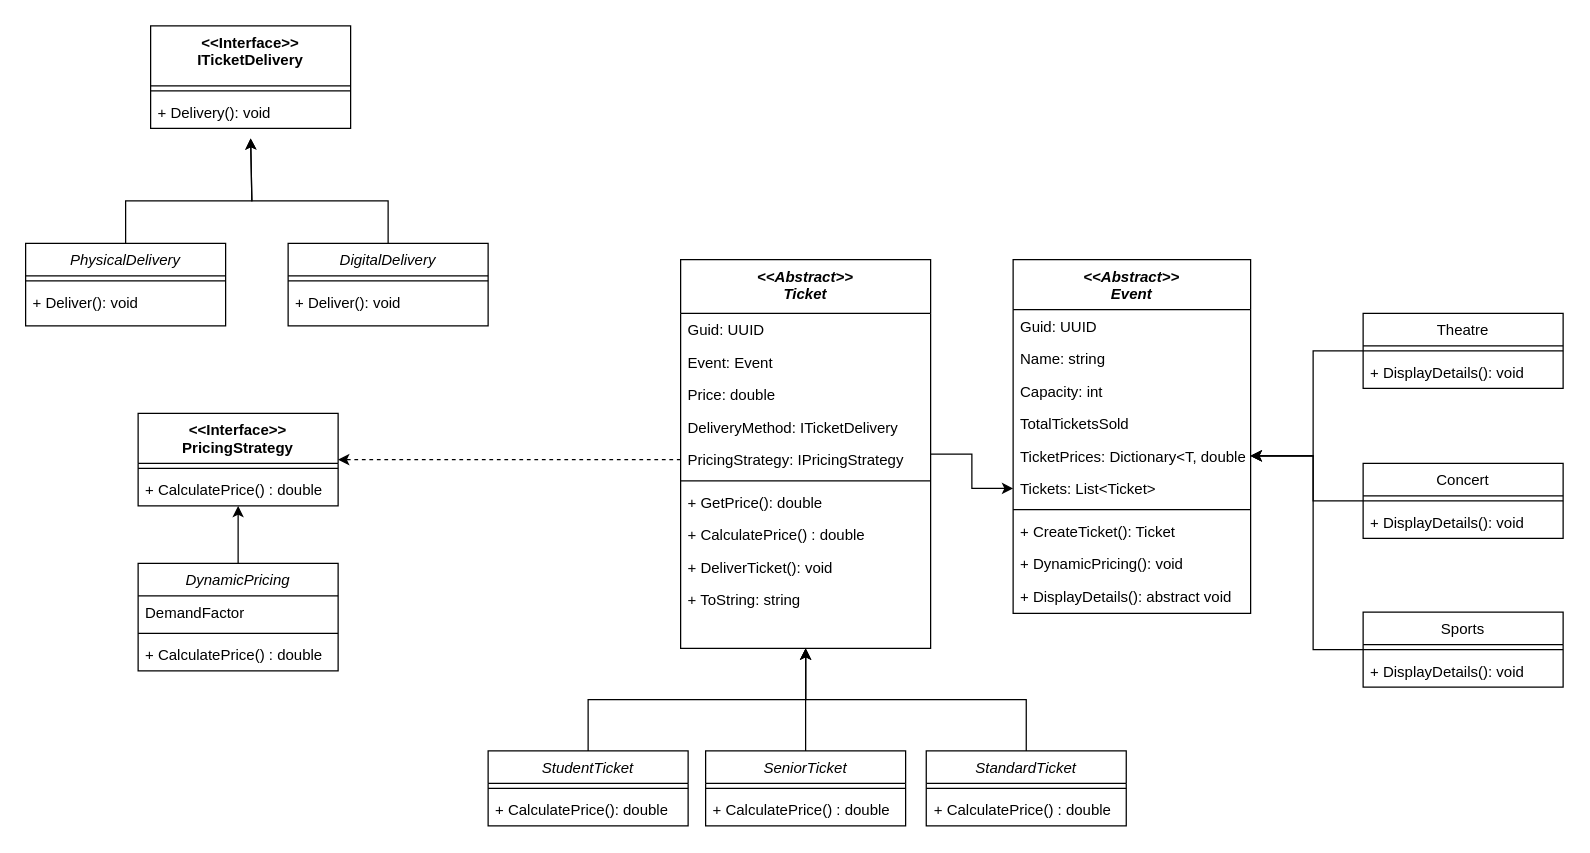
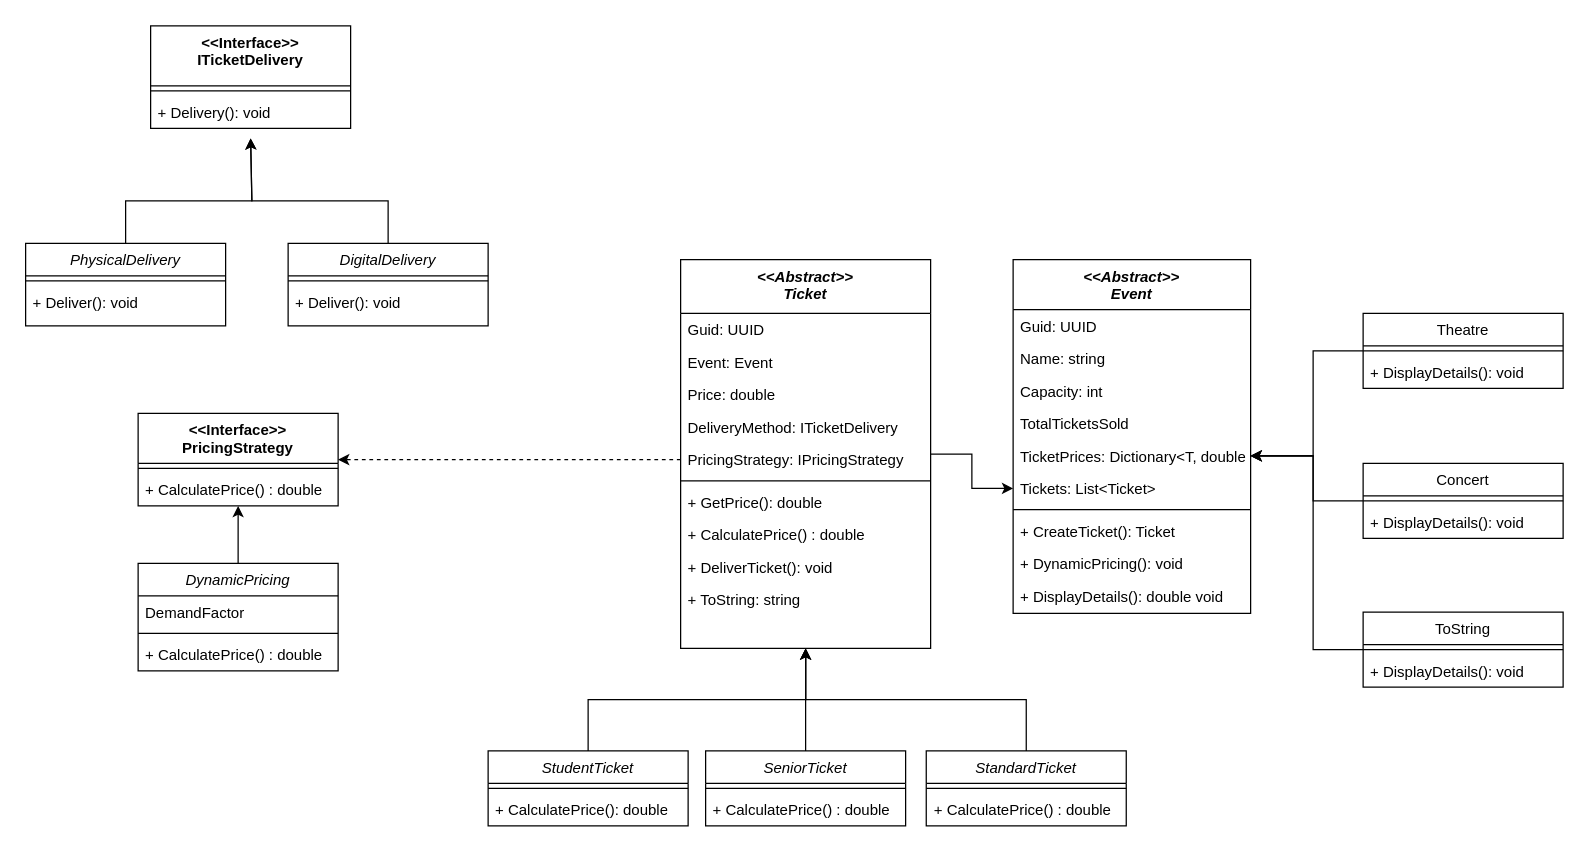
  <mxCell id="0" />
  <mxCell id="1" parent="0" />
  <mxCell id="2" value="&lt;&lt;Abstract&gt;&gt;&#10;Event" style="swimlane;fontStyle=3;align=center;verticalAlign=top;childLayout=stackLayout;horizontal=1;startSize=40;horizontalStack=0;resizeParent=1;resizeLast=0;collapsible=1;marginBottom=0;rounded=0;shadow=0;strokeWidth=1;" vertex="1" parent="1"><mxGeometry x="810" y="207" width="190" height="283" as="geometry"><mxRectangle x="230" y="140" width="160" height="26" as="alternateBounds" /></mxGeometry></mxCell>
  <mxCell id="3" value="Guid: UUID" style="text;align=left;verticalAlign=top;spacingLeft=4;spacingRight=4;overflow=hidden;rotatable=0;points=[[0,0.5],[1,0.5]];portConstraint=eastwest;" vertex="1" parent="2"><mxGeometry y="40" width="190" height="26" as="geometry" /></mxCell>
  <mxCell id="4" value="Name: string" style="text;align=left;verticalAlign=top;spacingLeft=4;spacingRight=4;overflow=hidden;rotatable=0;points=[[0,0.5],[1,0.5]];portConstraint=eastwest;" vertex="1" parent="2"><mxGeometry y="66" width="190" height="26" as="geometry" /></mxCell>
  <mxCell id="5" value="Capacity: int" style="text;align=left;verticalAlign=top;spacingLeft=4;spacingRight=4;overflow=hidden;rotatable=0;points=[[0,0.5],[1,0.5]];portConstraint=eastwest;" vertex="1" parent="2"><mxGeometry y="92" width="190" height="26" as="geometry" /></mxCell>
  <mxCell id="6" value="TotalTicketsSold" style="text;align=left;verticalAlign=top;spacingLeft=4;spacingRight=4;overflow=hidden;rotatable=0;points=[[0,0.5],[1,0.5]];portConstraint=eastwest;" vertex="1" parent="2"><mxGeometry y="118" width="190" height="26" as="geometry" /></mxCell>
  <mxCell id="7" value="TicketPrices: Dictionary&lt;T, double&gt;" style="text;align=left;verticalAlign=top;spacingLeft=4;spacingRight=4;overflow=hidden;rotatable=0;points=[[0,0.5],[1,0.5]];portConstraint=eastwest;" vertex="1" parent="2"><mxGeometry y="144" width="190" height="26" as="geometry" /></mxCell>
  <mxCell id="8" value="Tickets: List&lt;Ticket&gt;" style="text;align=left;verticalAlign=top;spacingLeft=4;spacingRight=4;overflow=hidden;rotatable=0;points=[[0,0.5],[1,0.5]];portConstraint=eastwest;" vertex="1" parent="2"><mxGeometry y="170" width="190" height="26" as="geometry" /></mxCell>
  <mxCell id="9" value="" style="line;html=1;strokeWidth=1;align=left;verticalAlign=middle;spacingTop=-1;spacingLeft=3;spacingRight=3;rotatable=0;labelPosition=right;points=[];portConstraint=eastwest;" vertex="1" parent="2"><mxGeometry y="196" width="190" height="8" as="geometry" /></mxCell>
  <mxCell id="10" value="+ CreateTicket(): Ticket" style="text;align=left;verticalAlign=top;spacingLeft=4;spacingRight=4;overflow=hidden;rotatable=0;points=[[0,0.5],[1,0.5]];portConstraint=eastwest;" vertex="1" parent="2"><mxGeometry y="204" width="190" height="26" as="geometry" /></mxCell>
  <mxCell id="11" value="+ DynamicPricing(): void" style="text;align=left;verticalAlign=top;spacingLeft=4;spacingRight=4;overflow=hidden;rotatable=0;points=[[0,0.5],[1,0.5]];portConstraint=eastwest;" vertex="1" parent="2"><mxGeometry y="230" width="190" height="26" as="geometry" /></mxCell>
- <mxCell id="12" value="+ DisplayDetails(): abstract void" style="text;align=left;verticalAlign=top;spacingLeft=4;spacingRight=4;overflow=hidden;rotatable=0;points=[[0,0.5],[1,0.5]];portConstraint=eastwest;" vertex="1" parent="2"><mxGeometry y="256" width="190" height="26" as="geometry" /></mxCell>
+ <mxCell id="12" value="+ DisplayDetails(): double void" style="text;align=left;verticalAlign=top;spacingLeft=4;spacingRight=4;overflow=hidden;rotatable=0;points=[[0,0.5],[1,0.5]];portConstraint=eastwest;" vertex="1" parent="2"><mxGeometry y="256" width="190" height="26" as="geometry" /></mxCell>
  <mxCell id="13" style="edgeStyle=orthogonalEdgeStyle;rounded=0;orthogonalLoop=1;jettySize=auto;html=1;entryX=1;entryY=0.5;entryDx=0;entryDy=0;" edge="1" parent="1" source="14"><mxGeometry relative="1" as="geometry"><mxPoint x="1000" y="364" as="targetPoint" /><Array as="points"><mxPoint x="1050" y="400" /><mxPoint x="1050" y="364" /></Array></mxGeometry></mxCell>
  <mxCell id="14" value="Concert" style="swimlane;fontStyle=0;align=center;verticalAlign=top;childLayout=stackLayout;horizontal=1;startSize=26;horizontalStack=0;resizeParent=1;resizeLast=0;collapsible=1;marginBottom=0;rounded=0;shadow=0;strokeWidth=1;" vertex="1" parent="1"><mxGeometry x="1090" y="370" width="160" height="60" as="geometry"><mxRectangle x="130" y="380" width="160" height="26" as="alternateBounds" /></mxGeometry></mxCell>
  <mxCell id="15" value="" style="line;html=1;strokeWidth=1;align=left;verticalAlign=middle;spacingTop=-1;spacingLeft=3;spacingRight=3;rotatable=0;labelPosition=right;points=[];portConstraint=eastwest;" vertex="1" parent="14"><mxGeometry y="26" width="160" height="8" as="geometry" /></mxCell>
  <mxCell id="16" value="+ DisplayDetails(): void" style="text;align=left;verticalAlign=top;spacingLeft=4;spacingRight=4;overflow=hidden;rotatable=0;points=[[0,0.5],[1,0.5]];portConstraint=eastwest;" vertex="1" parent="14"><mxGeometry y="34" width="160" height="26" as="geometry" /></mxCell>
  <mxCell id="17" style="edgeStyle=orthogonalEdgeStyle;rounded=0;orthogonalLoop=1;jettySize=auto;html=1;entryX=1;entryY=0.5;entryDx=0;entryDy=0;" edge="1" parent="1" source="18"><mxGeometry relative="1" as="geometry"><mxPoint x="1000" y="364" as="targetPoint" /><Array as="points"><mxPoint x="1050" y="519" /><mxPoint x="1050" y="364" /></Array></mxGeometry></mxCell>
- <mxCell id="18" value="Sports" style="swimlane;fontStyle=0;align=center;verticalAlign=top;childLayout=stackLayout;horizontal=1;startSize=26;horizontalStack=0;resizeParent=1;resizeLast=0;collapsible=1;marginBottom=0;rounded=0;shadow=0;strokeWidth=1;" vertex="1" parent="1"><mxGeometry x="1090" y="489" width="160" height="60" as="geometry"><mxRectangle x="340" y="380" width="170" height="26" as="alternateBounds" /></mxGeometry></mxCell>
+ <mxCell id="18" value="ToString" style="swimlane;fontStyle=0;align=center;verticalAlign=top;childLayout=stackLayout;horizontal=1;startSize=26;horizontalStack=0;resizeParent=1;resizeLast=0;collapsible=1;marginBottom=0;rounded=0;shadow=0;strokeWidth=1;" vertex="1" parent="1"><mxGeometry x="1090" y="489" width="160" height="60" as="geometry"><mxRectangle x="340" y="380" width="170" height="26" as="alternateBounds" /></mxGeometry></mxCell>
  <mxCell id="19" value="" style="line;html=1;strokeWidth=1;align=left;verticalAlign=middle;spacingTop=-1;spacingLeft=3;spacingRight=3;rotatable=0;labelPosition=right;points=[];portConstraint=eastwest;" vertex="1" parent="18"><mxGeometry y="26" width="160" height="8" as="geometry" /></mxCell>
  <mxCell id="20" value="+ DisplayDetails(): void" style="text;align=left;verticalAlign=top;spacingLeft=4;spacingRight=4;overflow=hidden;rotatable=0;points=[[0,0.5],[1,0.5]];portConstraint=eastwest;" vertex="1" parent="18"><mxGeometry y="34" width="160" height="26" as="geometry" /></mxCell>
  <mxCell id="21" style="edgeStyle=orthogonalEdgeStyle;rounded=0;orthogonalLoop=1;jettySize=auto;html=1;entryX=1;entryY=0.5;entryDx=0;entryDy=0;" edge="1" parent="1" source="22"><mxGeometry relative="1" as="geometry"><mxPoint x="1000" y="364" as="targetPoint" /><Array as="points"><mxPoint x="1050" y="280" /><mxPoint x="1050" y="364" /></Array></mxGeometry></mxCell>
  <mxCell id="22" value="Theatre" style="swimlane;fontStyle=0;align=center;verticalAlign=top;childLayout=stackLayout;horizontal=1;startSize=26;horizontalStack=0;resizeParent=1;resizeLast=0;collapsible=1;marginBottom=0;rounded=0;shadow=0;strokeWidth=1;" vertex="1" parent="1"><mxGeometry x="1090" width="160" height="60" as="geometry" y="250"><mxRectangle x="130" y="380" width="160" height="26" as="alternateBounds" /></mxGeometry></mxCell>
  <mxCell id="23" value="" style="line;html=1;strokeWidth=1;align=left;verticalAlign=middle;spacingTop=-1;spacingLeft=3;spacingRight=3;rotatable=0;labelPosition=right;points=[];portConstraint=eastwest;" vertex="1" parent="22"><mxGeometry y="26" width="160" height="8" as="geometry" /></mxCell>
  <mxCell id="24" value="+ DisplayDetails(): void" style="text;align=left;verticalAlign=top;spacingLeft=4;spacingRight=4;overflow=hidden;rotatable=0;points=[[0,0.5],[1,0.5]];portConstraint=eastwest;" vertex="1" parent="22"><mxGeometry y="34" width="160" height="26" as="geometry" /></mxCell>
  <mxCell id="25" style="edgeStyle=orthogonalEdgeStyle;rounded=0;orthogonalLoop=1;jettySize=auto;html=1;" edge="1" parent="1" source="26"><mxGeometry relative="1" as="geometry"><mxPoint x="200" y="110" as="targetPoint" /><Array as="points"><mxPoint x="100" y="160" /><mxPoint x="201" y="160" /></Array></mxGeometry></mxCell>
  <mxCell id="26" value="PhysicalDelivery" style="swimlane;fontStyle=2;align=center;verticalAlign=top;childLayout=stackLayout;horizontal=1;startSize=26;horizontalStack=0;resizeParent=1;resizeLast=0;collapsible=1;marginBottom=0;rounded=0;shadow=0;strokeWidth=1;" vertex="1" parent="1"><mxGeometry x="20" y="194" width="160" height="66" as="geometry"><mxRectangle x="230" y="140" width="160" height="26" as="alternateBounds" /></mxGeometry></mxCell>
  <mxCell id="27" value="" style="line;html=1;strokeWidth=1;align=left;verticalAlign=middle;spacingTop=-1;spacingLeft=3;spacingRight=3;rotatable=0;labelPosition=right;points=[];portConstraint=eastwest;" vertex="1" parent="26"><mxGeometry y="26" width="160" height="8" as="geometry" /></mxCell>
  <mxCell id="28" value="+ Deliver(): void" style="text;align=left;verticalAlign=top;spacingLeft=4;spacingRight=4;overflow=hidden;rotatable=0;points=[[0,0.5],[1,0.5]];portConstraint=eastwest;" vertex="1" parent="26"><mxGeometry y="34" width="160" height="26" as="geometry" /></mxCell>
  <mxCell id="29" style="edgeStyle=orthogonalEdgeStyle;rounded=0;orthogonalLoop=1;jettySize=auto;html=1;" edge="1" parent="1" source="30"><mxGeometry relative="1" as="geometry"><mxPoint x="200" y="110" as="targetPoint" /><Array as="points"><mxPoint x="310" y="160" /><mxPoint x="201" y="160" /></Array></mxGeometry></mxCell>
  <mxCell id="30" value="DigitalDelivery" style="swimlane;fontStyle=2;align=center;verticalAlign=top;childLayout=stackLayout;horizontal=1;startSize=26;horizontalStack=0;resizeParent=1;resizeLast=0;collapsible=1;marginBottom=0;rounded=0;shadow=0;strokeWidth=1;" vertex="1" parent="1"><mxGeometry x="230" y="194" width="160" height="66" as="geometry"><mxRectangle x="230" y="140" width="160" height="26" as="alternateBounds" /></mxGeometry></mxCell>
  <mxCell id="31" value="" style="line;html=1;strokeWidth=1;align=left;verticalAlign=middle;spacingTop=-1;spacingLeft=3;spacingRight=3;rotatable=0;labelPosition=right;points=[];portConstraint=eastwest;" vertex="1" parent="30"><mxGeometry y="26" width="160" height="8" as="geometry" /></mxCell>
  <mxCell id="32" value="+ Deliver(): void" style="text;align=left;verticalAlign=top;spacingLeft=4;spacingRight=4;overflow=hidden;rotatable=0;points=[[0,0.5],[1,0.5]];portConstraint=eastwest;" vertex="1" parent="30"><mxGeometry y="34" width="160" height="26" as="geometry" /></mxCell>
  <mxCell id="33" value="&amp;lt;&amp;lt;Interface&amp;gt;&amp;gt;&lt;div&gt;ITicketDelivery&lt;/div&gt;" style="swimlane;fontStyle=1;align=center;verticalAlign=top;childLayout=stackLayout;horizontal=1;startSize=48;horizontalStack=0;resizeParent=1;resizeParentMax=0;resizeLast=0;collapsible=1;marginBottom=0;whiteSpace=wrap;html=1;" vertex="1" parent="1"><mxGeometry x="120" y="20" width="160" height="82" as="geometry" /></mxCell>
  <mxCell id="34" value="" style="line;strokeWidth=1;fillColor=none;align=left;verticalAlign=middle;spacingTop=-1;spacingLeft=3;spacingRight=3;rotatable=0;labelPosition=right;points=[];portConstraint=eastwest;strokeColor=inherit;" vertex="1" parent="33"><mxGeometry y="48" width="160" height="8" as="geometry" /></mxCell>
  <mxCell id="35" value="+ Delivery(): void" style="text;strokeColor=none;fillColor=none;align=left;verticalAlign=top;spacingLeft=4;spacingRight=4;overflow=hidden;rotatable=0;points=[[0,0.5],[1,0.5]];portConstraint=eastwest;whiteSpace=wrap;html=1;" vertex="1" parent="33"><mxGeometry y="56" width="160" height="26" as="geometry" /></mxCell>
  <mxCell id="36" value="&amp;lt;&amp;lt;Interface&amp;gt;&amp;gt;&lt;div&gt;PricingStrategy&lt;/div&gt;" style="swimlane;fontStyle=1;align=center;verticalAlign=top;childLayout=stackLayout;horizontal=1;startSize=40;horizontalStack=0;resizeParent=1;resizeParentMax=0;resizeLast=0;collapsible=1;marginBottom=0;whiteSpace=wrap;html=1;" vertex="1" parent="1"><mxGeometry x="110" y="330" width="160" height="74" as="geometry" /></mxCell>
  <mxCell id="37" value="" style="line;strokeWidth=1;fillColor=none;align=left;verticalAlign=middle;spacingTop=-1;spacingLeft=3;spacingRight=3;rotatable=0;labelPosition=right;points=[];portConstraint=eastwest;strokeColor=inherit;" vertex="1" parent="36"><mxGeometry y="40" width="160" height="8" as="geometry" /></mxCell>
  <mxCell id="38" value="+ CalculatePrice() : double" style="text;strokeColor=none;fillColor=none;align=left;verticalAlign=top;spacingLeft=4;spacingRight=4;overflow=hidden;rotatable=0;points=[[0,0.5],[1,0.5]];portConstraint=eastwest;whiteSpace=wrap;html=1;" vertex="1" parent="36"><mxGeometry y="48" width="160" height="26" as="geometry" /></mxCell>
  <mxCell id="39" style="edgeStyle=orthogonalEdgeStyle;rounded=0;orthogonalLoop=1;jettySize=auto;html=1;" edge="1" parent="1" source="40" target="38"><mxGeometry relative="1" as="geometry"><mxPoint x="190" y="410" as="targetPoint" /><Array as="points"><mxPoint x="190" y="410" /><mxPoint x="190" y="410" /></Array></mxGeometry></mxCell>
  <mxCell id="40" value="DynamicPricing" style="swimlane;fontStyle=2;align=center;verticalAlign=top;childLayout=stackLayout;horizontal=1;startSize=26;horizontalStack=0;resizeParent=1;resizeLast=0;collapsible=1;marginBottom=0;rounded=0;shadow=0;strokeWidth=1;" vertex="1" parent="1"><mxGeometry x="110" y="450" width="160" height="86" as="geometry"><mxRectangle x="230" y="140" width="160" height="26" as="alternateBounds" /></mxGeometry></mxCell>
  <mxCell id="41" value="DemandFactor" style="text;align=left;verticalAlign=top;spacingLeft=4;spacingRight=4;overflow=hidden;rotatable=0;points=[[0,0.5],[1,0.5]];portConstraint=eastwest;" vertex="1" parent="40"><mxGeometry y="26" width="160" height="26" as="geometry" /></mxCell>
  <mxCell id="42" value="" style="line;html=1;strokeWidth=1;align=left;verticalAlign=middle;spacingTop=-1;spacingLeft=3;spacingRight=3;rotatable=0;labelPosition=right;points=[];portConstraint=eastwest;" vertex="1" parent="40"><mxGeometry y="52" width="160" height="8" as="geometry" /></mxCell>
  <mxCell id="43" value="+ CalculatePrice() : double" style="text;strokeColor=none;fillColor=none;align=left;verticalAlign=top;spacingLeft=4;spacingRight=4;overflow=hidden;rotatable=0;points=[[0,0.5],[1,0.5]];portConstraint=eastwest;whiteSpace=wrap;html=1;" vertex="1" parent="40"><mxGeometry y="60" width="160" height="26" as="geometry" /></mxCell>
  <mxCell id="44" style="edgeStyle=orthogonalEdgeStyle;rounded=0;orthogonalLoop=1;jettySize=auto;html=1;entryX=0.5;entryY=1;entryDx=0;entryDy=0;" edge="1" parent="1" source="45" target="57"><mxGeometry relative="1" as="geometry" /></mxCell>
  <mxCell id="45" value="StudentTicket" style="swimlane;fontStyle=2;align=center;verticalAlign=top;childLayout=stackLayout;horizontal=1;startSize=26;horizontalStack=0;resizeParent=1;resizeLast=0;collapsible=1;marginBottom=0;rounded=0;shadow=0;strokeWidth=1;" vertex="1" parent="1"><mxGeometry x="390" y="600" width="160" height="60" as="geometry"><mxRectangle x="230" y="140" width="160" height="26" as="alternateBounds" /></mxGeometry></mxCell>
  <mxCell id="46" value="" style="line;html=1;strokeWidth=1;align=left;verticalAlign=middle;spacingTop=-1;spacingLeft=3;spacingRight=3;rotatable=0;labelPosition=right;points=[];portConstraint=eastwest;" vertex="1" parent="45"><mxGeometry y="26" width="160" height="8" as="geometry" /></mxCell>
  <mxCell id="47" value="+ CalculatePrice(): double" style="text;strokeColor=none;fillColor=none;align=left;verticalAlign=top;spacingLeft=4;spacingRight=4;overflow=hidden;rotatable=0;points=[[0,0.5],[1,0.5]];portConstraint=eastwest;whiteSpace=wrap;html=1;" vertex="1" parent="45"><mxGeometry y="34" width="160" height="26" as="geometry" /></mxCell>
  <mxCell id="48" style="edgeStyle=orthogonalEdgeStyle;rounded=0;orthogonalLoop=1;jettySize=auto;html=1;entryX=0.5;entryY=1;entryDx=0;entryDy=0;" edge="1" parent="1" source="49" target="57"><mxGeometry relative="1" as="geometry" /></mxCell>
  <mxCell id="49" value="SeniorTicket" style="swimlane;fontStyle=2;align=center;verticalAlign=top;childLayout=stackLayout;horizontal=1;startSize=26;horizontalStack=0;resizeParent=1;resizeLast=0;collapsible=1;marginBottom=0;rounded=0;shadow=0;strokeWidth=1;" vertex="1" parent="1"><mxGeometry x="564" y="600" width="160" height="60" as="geometry"><mxRectangle x="230" y="140" width="160" height="26" as="alternateBounds" /></mxGeometry></mxCell>
  <mxCell id="50" value="" style="line;html=1;strokeWidth=1;align=left;verticalAlign=middle;spacingTop=-1;spacingLeft=3;spacingRight=3;rotatable=0;labelPosition=right;points=[];portConstraint=eastwest;" vertex="1" parent="49"><mxGeometry y="26" width="160" height="8" as="geometry" /></mxCell>
  <mxCell id="51" value="+ CalculatePrice() : double" style="text;strokeColor=none;fillColor=none;align=left;verticalAlign=top;spacingLeft=4;spacingRight=4;overflow=hidden;rotatable=0;points=[[0,0.5],[1,0.5]];portConstraint=eastwest;whiteSpace=wrap;html=1;" vertex="1" parent="49"><mxGeometry y="34" width="160" height="26" as="geometry" /></mxCell>
  <mxCell id="52" style="edgeStyle=orthogonalEdgeStyle;rounded=0;orthogonalLoop=1;jettySize=auto;html=1;entryX=0.5;entryY=1;entryDx=0;entryDy=0;" edge="1" parent="1" source="53" target="57"><mxGeometry relative="1" as="geometry" /></mxCell>
  <mxCell id="53" value="StandardTicket" style="swimlane;fontStyle=2;align=center;verticalAlign=top;childLayout=stackLayout;horizontal=1;startSize=26;horizontalStack=0;resizeParent=1;resizeLast=0;collapsible=1;marginBottom=0;rounded=0;shadow=0;strokeWidth=1;" vertex="1" parent="1"><mxGeometry x="740.5" y="600" width="160" height="60" as="geometry"><mxRectangle x="230" y="140" width="160" height="26" as="alternateBounds" /></mxGeometry></mxCell>
  <mxCell id="54" value="" style="line;html=1;strokeWidth=1;align=left;verticalAlign=middle;spacingTop=-1;spacingLeft=3;spacingRight=3;rotatable=0;labelPosition=right;points=[];portConstraint=eastwest;" vertex="1" parent="53"><mxGeometry y="26" width="160" height="8" as="geometry" /></mxCell>
  <mxCell id="55" value="+ CalculatePrice() : double" style="text;strokeColor=none;fillColor=none;align=left;verticalAlign=top;spacingLeft=4;spacingRight=4;overflow=hidden;rotatable=0;points=[[0,0.5],[1,0.5]];portConstraint=eastwest;whiteSpace=wrap;html=1;" vertex="1" parent="53"><mxGeometry y="34" width="160" height="26" as="geometry" /></mxCell>
  <mxCell id="56" style="edgeStyle=orthogonalEdgeStyle;rounded=0;orthogonalLoop=1;jettySize=auto;html=1;" edge="1" parent="1" source="57" target="8"><mxGeometry relative="1" as="geometry" /></mxCell>
  <mxCell id="57" value="&lt;&lt;Abstract&gt;&gt;&#10;Ticket" style="swimlane;fontStyle=3;align=center;verticalAlign=top;childLayout=stackLayout;horizontal=1;startSize=43;horizontalStack=0;resizeParent=1;resizeLast=0;collapsible=1;marginBottom=0;rounded=0;shadow=0;strokeWidth=1;" vertex="1" parent="1"><mxGeometry x="544" y="207" width="200" height="311" as="geometry"><mxRectangle x="230" y="140" width="160" height="26" as="alternateBounds" /></mxGeometry></mxCell>
  <mxCell id="58" value="Guid: UUID" style="text;align=left;verticalAlign=top;spacingLeft=4;spacingRight=4;overflow=hidden;rotatable=0;points=[[0,0.5],[1,0.5]];portConstraint=eastwest;" vertex="1" parent="57"><mxGeometry y="43" width="200" height="26" as="geometry" /></mxCell>
  <mxCell id="59" value="Event: Event" style="text;align=left;verticalAlign=top;spacingLeft=4;spacingRight=4;overflow=hidden;rotatable=0;points=[[0,0.5],[1,0.5]];portConstraint=eastwest;" vertex="1" parent="57"><mxGeometry y="69" width="200" height="26" as="geometry" /></mxCell>
  <mxCell id="60" value="Price: double" style="text;align=left;verticalAlign=top;spacingLeft=4;spacingRight=4;overflow=hidden;rotatable=0;points=[[0,0.5],[1,0.5]];portConstraint=eastwest;" vertex="1" parent="57"><mxGeometry y="95" width="200" height="26" as="geometry" /></mxCell>
  <mxCell id="61" value="DeliveryMethod: ITicketDelivery" style="text;align=left;verticalAlign=top;spacingLeft=4;spacingRight=4;overflow=hidden;rotatable=0;points=[[0,0.5],[1,0.5]];portConstraint=eastwest;" vertex="1" parent="57"><mxGeometry y="121" width="200" height="26" as="geometry" /></mxCell>
  <mxCell id="62" value="PricingStrategy: IPricingStrategy" style="text;align=left;verticalAlign=top;spacingLeft=4;spacingRight=4;overflow=hidden;rotatable=0;points=[[0,0.5],[1,0.5]];portConstraint=eastwest;" vertex="1" parent="57"><mxGeometry y="147" width="200" height="26" as="geometry" /></mxCell>
  <mxCell id="63" value="" style="line;html=1;strokeWidth=1;align=left;verticalAlign=middle;spacingTop=-1;spacingLeft=3;spacingRight=3;rotatable=0;labelPosition=right;points=[];portConstraint=eastwest;" vertex="1" parent="57"><mxGeometry y="173" width="200" height="8" as="geometry" /></mxCell>
  <mxCell id="64" value="+ GetPrice(): double" style="text;align=left;verticalAlign=top;spacingLeft=4;spacingRight=4;overflow=hidden;rotatable=0;points=[[0,0.5],[1,0.5]];portConstraint=eastwest;" vertex="1" parent="57"><mxGeometry y="181" width="200" height="26" as="geometry" /></mxCell>
  <mxCell id="65" value="+ CalculatePrice() : double" style="text;align=left;verticalAlign=top;spacingLeft=4;spacingRight=4;overflow=hidden;rotatable=0;points=[[0,0.5],[1,0.5]];portConstraint=eastwest;" vertex="1" parent="57"><mxGeometry y="207" width="200" height="26" as="geometry" /></mxCell>
  <mxCell id="66" value="+ DeliverTicket(): void" style="text;align=left;verticalAlign=top;spacingLeft=4;spacingRight=4;overflow=hidden;rotatable=0;points=[[0,0.5],[1,0.5]];portConstraint=eastwest;" vertex="1" parent="57"><mxGeometry y="233" width="200" height="26" as="geometry" /></mxCell>
  <mxCell id="67" value="+ ToString: string" style="text;align=left;verticalAlign=top;spacingLeft=4;spacingRight=4;overflow=hidden;rotatable=0;points=[[0,0.5],[1,0.5]];portConstraint=eastwest;" vertex="1" parent="57"><mxGeometry y="259" width="200" height="26" as="geometry" /></mxCell>
  <mxCell id="68" style="edgeStyle=orthogonalEdgeStyle;rounded=0;orthogonalLoop=1;jettySize=auto;html=1;entryX=1;entryY=0.5;entryDx=0;entryDy=0;dashed=1;" edge="1" parent="1" source="62" target="36"><mxGeometry relative="1" as="geometry" /></mxCell>
